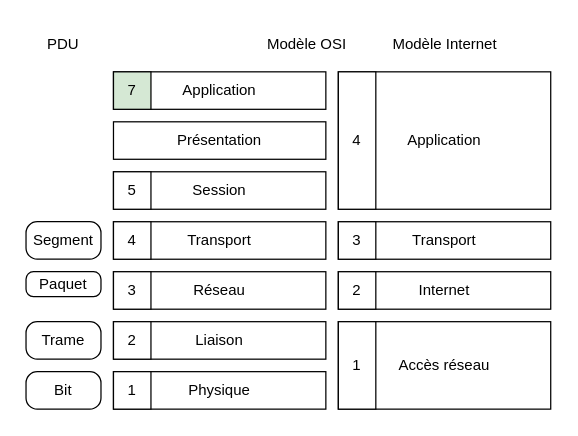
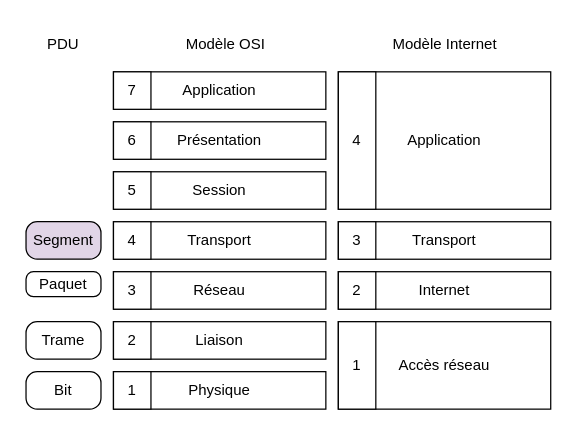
  <mxCell id="0" />
  <mxCell id="1" parent="0" />
  <mxCell id="2" value="Physique" style="rounded=0;whiteSpace=wrap;html=1;" vertex="1" parent="1"><mxGeometry x="90" y="297" width="170" height="30" as="geometry" /></mxCell>
  <mxCell id="3" value="Liaison" style="rounded=0;whiteSpace=wrap;html=1;" vertex="1" parent="1"><mxGeometry x="90" y="257" width="170" height="30" as="geometry" /></mxCell>
  <mxCell id="4" value="Réseau" style="rounded=0;whiteSpace=wrap;html=1;" vertex="1" parent="1"><mxGeometry x="90" y="217" width="170" height="30" as="geometry" /></mxCell>
  <mxCell id="5" value="Transport" style="rounded=0;whiteSpace=wrap;html=1;" vertex="1" parent="1"><mxGeometry x="90" y="177" width="170" height="30" as="geometry" /></mxCell>
  <mxCell id="6" value="Session" style="rounded=0;whiteSpace=wrap;html=1;" vertex="1" parent="1"><mxGeometry x="90" y="137" width="170" height="30" as="geometry" /></mxCell>
  <mxCell id="7" value="Présentation" style="rounded=0;whiteSpace=wrap;html=1;" vertex="1" parent="1"><mxGeometry x="90" y="97" width="170" height="30" as="geometry" /></mxCell>
  <mxCell id="8" value="Application" style="rounded=0;whiteSpace=wrap;html=1;" vertex="1" parent="1"><mxGeometry x="90" y="57" width="170" height="30" as="geometry" /></mxCell>
  <mxCell id="9" value="Bit" style="rounded=1;whiteSpace=wrap;html=1;arcSize=30;" vertex="1" parent="1"><mxGeometry x="20" y="297" width="60" height="30" as="geometry" /></mxCell>
  <mxCell id="10" value="Trame" style="rounded=1;whiteSpace=wrap;html=1;arcSize=30;" vertex="1" parent="1"><mxGeometry x="20" y="257" width="60" height="30" as="geometry" /></mxCell>
  <mxCell id="11" value="Paquet" style="rounded=1;whiteSpace=wrap;html=1;arcSize=30;" vertex="1" parent="1"><mxGeometry x="20" y="217" width="60" height="20" as="geometry" /></mxCell>
- <mxCell id="12" value="Segment" style="rounded=1;whiteSpace=wrap;html=1;arcSize=30;" vertex="1" parent="1"><mxGeometry x="20" y="177" width="60" height="30" as="geometry" /></mxCell>
+ <mxCell id="12" value="Segment" style="rounded=1;whiteSpace=wrap;html=1;arcSize=30;fillColor=#e1d5e7;" vertex="1" parent="1"><mxGeometry x="20" y="177" width="60" height="30" as="geometry" /></mxCell>
  <mxCell id="13" value="PDU" style="text;strokeColor=none;align=center;fillColor=none;html=1;verticalAlign=middle;whiteSpace=wrap;rounded=0;" vertex="1" parent="1"><mxGeometry x="20" y="20" width="60" height="30" as="geometry" /></mxCell>
- <mxCell id="14" value="Modèle OSI" style="text;strokeColor=none;align=center;fillColor=none;html=1;verticalAlign=middle;whiteSpace=wrap;rounded=0;" vertex="1" parent="1"><mxGeometry x="205" y="20" width="80" height="30" as="geometry" /></mxCell>
+ <mxCell id="14" value="Modèle OSI" style="text;strokeColor=none;align=center;fillColor=none;html=1;verticalAlign=middle;whiteSpace=wrap;rounded=0;" vertex="1" parent="1"><mxGeometry x="140" y="20" width="80" height="30" as="geometry" /></mxCell>
  <mxCell id="15" value="1" style="rounded=0;whiteSpace=wrap;html=1;" vertex="1" parent="1"><mxGeometry x="90" y="297" width="30" height="30" as="geometry" /></mxCell>
  <mxCell id="16" value="2" style="rounded=0;whiteSpace=wrap;html=1;" vertex="1" parent="1"><mxGeometry x="90" y="257" width="30" height="30" as="geometry" /></mxCell>
  <mxCell id="17" value="3" style="rounded=0;whiteSpace=wrap;html=1;" vertex="1" parent="1"><mxGeometry x="90" y="217" width="30" height="30" as="geometry" /></mxCell>
  <mxCell id="18" value="4" style="rounded=0;whiteSpace=wrap;html=1;" vertex="1" parent="1"><mxGeometry x="90" y="177" width="30" height="30" as="geometry" /></mxCell>
  <mxCell id="19" value="5" style="rounded=0;whiteSpace=wrap;html=1;" vertex="1" parent="1"><mxGeometry x="90" y="137" width="30" height="30" as="geometry" /></mxCell>
- <mxCell id="21" value="7" style="rounded=0;whiteSpace=wrap;html=1;fillColor=#d5e8d4;" vertex="1" parent="1"><mxGeometry x="90" y="57" width="30" height="30" as="geometry" /></mxCell>
+ <mxCell id="20" value="6" style="rounded=0;whiteSpace=wrap;html=1;" vertex="1" parent="1"><mxGeometry x="90" y="97" width="30" height="30" as="geometry" /></mxCell>
+ <mxCell id="21" value="7" style="rounded=0;whiteSpace=wrap;html=1;" vertex="1" parent="1"><mxGeometry x="90" y="57" width="30" height="30" as="geometry" /></mxCell>
  <mxCell id="22" value="Accès réseau" style="rounded=0;whiteSpace=wrap;html=1;" vertex="1" parent="1"><mxGeometry x="270" y="257" width="170" height="70" as="geometry" /></mxCell>
  <mxCell id="23" value="1" style="rounded=0;whiteSpace=wrap;html=1;" vertex="1" parent="1"><mxGeometry x="270" y="257" width="30" height="70" as="geometry" /></mxCell>
  <mxCell id="24" value="Internet" style="rounded=0;whiteSpace=wrap;html=1;" vertex="1" parent="1"><mxGeometry x="270" y="217" width="170" height="30" as="geometry" /></mxCell>
  <mxCell id="25" value="2" style="rounded=0;whiteSpace=wrap;html=1;" vertex="1" parent="1"><mxGeometry x="270" y="217" width="30" height="30" as="geometry" /></mxCell>
  <mxCell id="26" value="Transport" style="rounded=0;whiteSpace=wrap;html=1;" vertex="1" parent="1"><mxGeometry x="270" y="177" width="170" height="30" as="geometry" /></mxCell>
  <mxCell id="27" value="3" style="rounded=0;whiteSpace=wrap;html=1;" vertex="1" parent="1"><mxGeometry x="270" y="177" width="30" height="30" as="geometry" /></mxCell>
  <mxCell id="28" value="Application" style="rounded=0;whiteSpace=wrap;html=1;" vertex="1" parent="1"><mxGeometry x="270" y="57" width="170" height="110" as="geometry" /></mxCell>
  <mxCell id="29" value="4" style="rounded=0;whiteSpace=wrap;html=1;" vertex="1" parent="1"><mxGeometry x="270" y="57" width="30" height="110" as="geometry" /></mxCell>
  <mxCell id="30" value="Modèle Internet" style="text;strokeColor=none;align=center;fillColor=none;html=1;verticalAlign=middle;whiteSpace=wrap;rounded=0;" vertex="1" parent="1"><mxGeometry x="307.5" y="20" width="95" height="30" as="geometry" /></mxCell>
